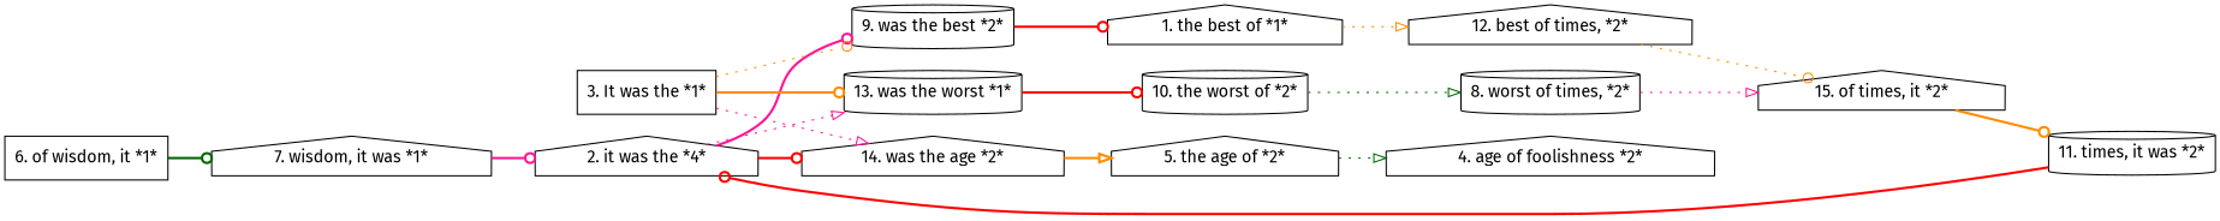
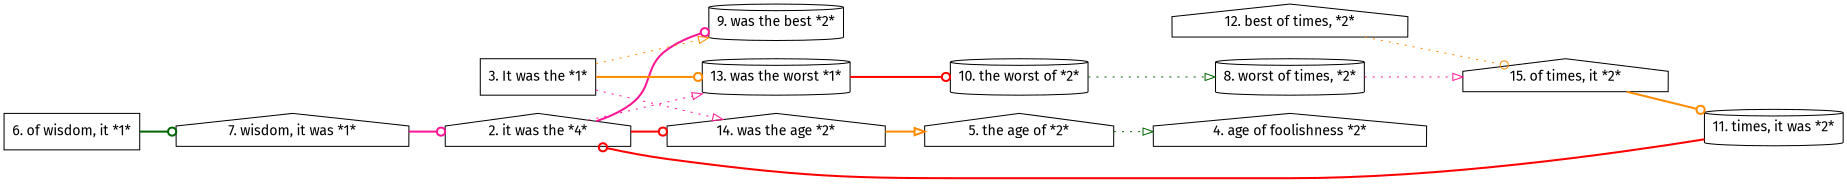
  digraph {
    fontname="Fira Sans"
    rankdir=LR
    node [fontname="Fira Sans" shape=house]
    edge [arrowhead=odot color=darkorange fontname="Fira Sans" style=bold]
    n1 [label="6. of wisdom, it *1*" shape=box]
    n2 [label="7. wisdom, it was *1*"]
-   n3 [label="1. the best of *1*"]
    n4 [label="12. best of times, *2*"]
    n5 [label="15. of times, it *2*"]
    n6 [label="2. it was the *4*"]
    n7 [label="9. was the best *2*" shape=cylinder]
    n8 [label="13. was the worst *1*" shape=cylinder]
    n9 [label="14. was the age *2*"]
    n10 [label="10. the worst of *2*" shape=cylinder]
    n11 [label="5. the age of *2*"]
    n12 [label="3. It was the *1*" shape=box]
    n13 [label="4. age of foolishness *2*"]
    n14 [label="8. worst of times, *2*" shape=cylinder]
    n15 [label="11. times, it was *2*" shape=cylinder]
    n1 -> n2 [color=darkgreen]
    n2 -> n6 [color=deeppink]
-   n3 -> n4 [arrowhead=onormal style=dotted]
    n4 -> n5 [style=dotted]
    n5 -> n15
    n6 -> n7 [color=deeppink]
    n6 -> n8 [arrowhead=onormal color=deeppink style=dotted]
    n6 -> n9 [color=red]
-   n7 -> n3 [color=red]
    n8 -> n10 [color=red]
    n9 -> n11 [arrowhead=onormal]
    n10 -> n14 [arrowhead=onormal color=darkgreen style=dotted]
    n11 -> n13 [arrowhead=onormal color=darkgreen style=dotted]
-   n12 -> n7 [style=dotted]
+   n12 -> n7 [arrowhead=onormal style=dotted]
    n12 -> n8
    n12 -> n9 [arrowhead=onormal color=deeppink style=dotted]
    n14 -> n5 [arrowhead=onormal color=deeppink style=dotted]
    n15 -> n6 [color=red]
  }
